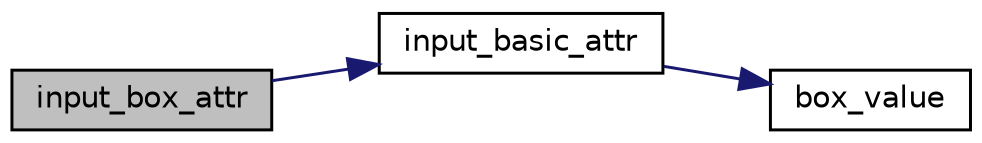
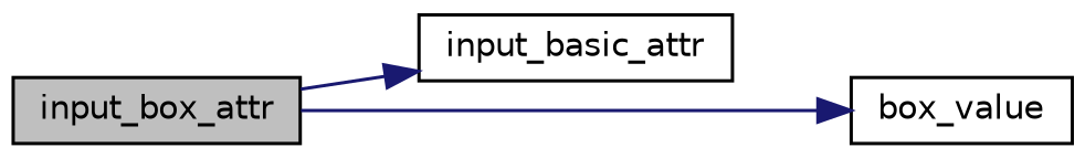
  digraph {
    rankdir=LR
    node [color=black fontname=Helvetica fontsize=10 shape=record]
    edge [color=midnightblue fontname=Helvetica fontsize=10 labelfontname=Helvetica labelfontsize=10 style=solid]
    n1 [fillcolor=grey75 fontcolor=black height=0.2 label=input_box_attr style=filled width=0.4]
    n2 [height=0.2 label=input_basic_attr width=0.4]
    n3 [height=0.2 label=box_value width=0.4]
    n1 -> n2
-   n2 -> n3
+   n1 -> n3
  }
